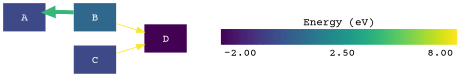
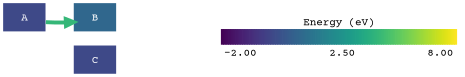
  strict digraph {
    fontname="Courier Prime"
    nodesep=0.25
    rankdir=LR
    ranksep=0.5
    node [fillcolor="#3e4988" fontname="Courier Prime" shape=plaintext style=filled]
    edge [color="#fde624" fontname="Courier Prime" penwidth=1.0 weight=2.]
    n1 [label=<         <TABLE BORDER="0" CELLBORDER="0" CELLSPACING="0" CELLPADDING="0">           <TR>             <TD><FONT COLOR="#ffffff">A</FONT></TD>           </TR>         </TABLE>         >]
    n2 [fillcolor="#30678d" label=<         <TABLE BORDER="0" CELLBORDER="0" CELLSPACING="0" CELLPADDING="0">           <TR>             <TD><FONT COLOR="#ffffff">B</FONT></TD>           </TR>         </TABLE>         >]
-   n3 [fillcolor="#430153" label=<         <TABLE BORDER="0" CELLBORDER="0" CELLSPACING="0" CELLPADDING="0">           <TR>             <TD><FONT COLOR="#ffffff">D</FONT></TD>           </TR>         </TABLE>         >]
    n4 [fillcolor="#ffffff" label=<<TABLE BORDER="0" CELLBORDER="0" CELLSPACING="-1">             <TR>                 <TD COLSPAN="100">Energy (eV)</TD>             </TR>             <TR>                 <TD BGCOLOR="#430153:#440457" WIDTH="1" HEIGHT="20"></TD>                 <TD BGCOLOR="#440457:#45085b" WIDTH="1" HEIGHT="20"></TD>                 <TD BGCOLOR="#45085b:#460c5f" WIDTH="1" HEIGHT="20"></TD>                 <TD BGCOLOR="#460c5f:#460f62" WIDTH="1" HEIGHT="20"></TD>                 <TD BGCOLOR="#460f62:#471365" WIDTH="1" HEIGHT="20"></TD>                 <TD BGCOLOR="#471365:#471769" WIDTH="1" HEIGHT="20"></TD>                 <TD BGCOLOR="#471769:#481a6c" WIDTH="1" HEIGHT="20"></TD>                 <TD BGCOLOR="#481a6c:#481d6f" WIDTH="1" HEIGHT="20"></TD>                 <TD BGCOLOR="#481d6f:#482172" WIDTH="1" HEIGHT="20"></TD>                 <TD BGCOLOR="#482172:#472474" WIDTH="1" HEIGHT="20"></TD>                 <TD BGCOLOR="#472474:#472777" WIDTH="1" HEIGHT="20"></TD>                 <TD BGCOLOR="#472777:#472a79" WIDTH="1" HEIGHT="20"></TD>                 <TD BGCOLOR="#472a79:#462d7b" WIDTH="1" HEIGHT="20"></TD>                 <TD BGCOLOR="#462d7b:#46317d" WIDTH="1" HEIGHT="20"></TD>                 <TD BGCOLOR="#46317d:#45347f" WIDTH="1" HEIGHT="20"></TD>                 <TD BGCOLOR="#45347f:#443781" WIDTH="1" HEIGHT="20"></TD>                 <TD BGCOLOR="#443781:#433a83" WIDTH="1" HEIGHT="20"></TD>                 <TD BGCOLOR="#433a83:#423d84" WIDTH="1" HEIGHT="20"></TD>                 <TD BGCOLOR="#423d84:#414085" WIDTH="1" HEIGHT="20"></TD>                 <TD BGCOLOR="#414085:#404386" WIDTH="1" HEIGHT="20"></TD>                 <TD BGCOLOR="#404386:#3f4687" WIDTH="1" HEIGHT="20"></TD>                 <TD BGCOLOR="#3f4687:#3e4988" WIDTH="1" HEIGHT="20"></TD>                 <TD BGCOLOR="#3e4988:#3d4c89" WIDTH="1" HEIGHT="20"></TD>                 <TD BGCOLOR="#3d4c89:#3c4e8a" WIDTH="1" HEIGHT="20"></TD>                 <TD BGCOLOR="#3c4e8a:#3a518a" WIDTH="1" HEIGHT="20"></TD>                 <TD BGCOLOR="#3a518a:#39548b" WIDTH="1" HEIGHT="20"></TD>                 <TD BGCOLOR="#39548b:#38578b" WIDTH="1" HEIGHT="20"></TD>                 <TD BGCOLOR="#38578b:#37598c" WIDTH="1" HEIGHT="20"></TD>                 <TD BGCOLOR="#37598c:#355c8c" WIDTH="1" HEIGHT="20"></TD>                 <TD BGCOLOR="#355c8c:#345f8c" WIDTH="1" HEIGHT="20"></TD>                 <TD BGCOLOR="#345f8c:#33618d" WIDTH="1" HEIGHT="20"></TD>                 <TD BGCOLOR="#33618d:#32648d" WIDTH="1" HEIGHT="20"></TD>                 <TD BGCOLOR="#32648d:#31668d" WIDTH="1" HEIGHT="20"></TD>                 <TD BGCOLOR="#31668d:#30698d" WIDTH="1" HEIGHT="20"></TD>                 <TD BGCOLOR="#30698d:#2e6b8d" WIDTH="1" HEIGHT="20"></TD>                 <TD BGCOLOR="#2e6b8d:#2d6e8d" WIDTH="1" HEIGHT="20"></TD>                 <TD BGCOLOR="#2d6e8d:#2c708d" WIDTH="1" HEIGHT="20"></TD>                 <TD BGCOLOR="#2c708d:#2b738e" WIDTH="1" HEIGHT="20"></TD>                 <TD BGCOLOR="#2b738e:#2a758e" WIDTH="1" HEIGHT="20"></TD>                 <TD BGCOLOR="#2a758e:#29778e" WIDTH="1" HEIGHT="20"></TD>                 <TD BGCOLOR="#29778e:#297a8e" WIDTH="1" HEIGHT="20"></TD>                 <TD BGCOLOR="#297a8e:#287c8e" WIDTH="1" HEIGHT="20"></TD>                 <TD BGCOLOR="#287c8e:#277f8d" WIDTH="1" HEIGHT="20"></TD>                 <TD BGCOLOR="#277f8d:#26818d" WIDTH="1" HEIGHT="20"></TD>                 <TD BGCOLOR="#26818d:#25838d" WIDTH="1" HEIGHT="20"></TD>                 <TD BGCOLOR="#25838d:#24868d" WIDTH="1" HEIGHT="20"></TD>                 <TD BGCOLOR="#24868d:#23888d" WIDTH="1" HEIGHT="20"></TD>                 <TD BGCOLOR="#23888d:#228b8c" WIDTH="1" HEIGHT="20"></TD>                 <TD BGCOLOR="#228b8c:#218d8c" WIDTH="1" HEIGHT="20"></TD>                 <TD BGCOLOR="#218d8c:#218f8c" WIDTH="1" HEIGHT="20"></TD>                 <TD BGCOLOR="#218f8c:#20928b" WIDTH="1" HEIGHT="20"></TD>                 <TD BGCOLOR="#20928b:#1f948b" WIDTH="1" HEIGHT="20"></TD>                 <TD BGCOLOR="#1f948b:#1f978a" WIDTH="1" HEIGHT="20"></TD>                 <TD BGCOLOR="#1f978a:#1e9989" WIDTH="1" HEIGHT="20"></TD>                 <TD BGCOLOR="#1e9989:#1e9b89" WIDTH="1" HEIGHT="20"></TD>                 <TD BGCOLOR="#1e9b89:#1f9e88" WIDTH="1" HEIGHT="20"></TD>                 <TD BGCOLOR="#1f9e88:#1fa087" WIDTH="1" HEIGHT="20"></TD>                 <TD BGCOLOR="#1fa087:#20a286" WIDTH="1" HEIGHT="20"></TD>                 <TD BGCOLOR="#20a286:#21a585" WIDTH="1" HEIGHT="20"></TD>                 <TD BGCOLOR="#21a585:#22a783" WIDTH="1" HEIGHT="20"></TD>                 <TD BGCOLOR="#22a783:#24aa82" WIDTH="1" HEIGHT="20"></TD>                 <TD BGCOLOR="#24aa82:#26ac80" WIDTH="1" HEIGHT="20"></TD>                 <TD BGCOLOR="#26ac80:#29ae7f" WIDTH="1" HEIGHT="20"></TD>                 <TD BGCOLOR="#29ae7f:#2cb07d" WIDTH="1" HEIGHT="20"></TD>                 <TD BGCOLOR="#2cb07d:#2fb37b" WIDTH="1" HEIGHT="20"></TD>                 <TD BGCOLOR="#2fb37b:#32b579" WIDTH="1" HEIGHT="20"></TD>                 <TD BGCOLOR="#32b579:#36b777" WIDTH="1" HEIGHT="20"></TD>                 <TD BGCOLOR="#36b777:#3ab975" WIDTH="1" HEIGHT="20"></TD>                 <TD BGCOLOR="#3ab975:#3ebc73" WIDTH="1" HEIGHT="20"></TD>                 <TD BGCOLOR="#3ebc73:#43be70" WIDTH="1" HEIGHT="20"></TD>                 <TD BGCOLOR="#43be70:#47c06d" WIDTH="1" HEIGHT="20"></TD>                 <TD BGCOLOR="#47c06d:#4cc26b" WIDTH="1" HEIGHT="20"></TD>                 <TD BGCOLOR="#4cc26b:#51c468" WIDTH="1" HEIGHT="20"></TD>                 <TD BGCOLOR="#51c468:#57c665" WIDTH="1" HEIGHT="20"></TD>                 <TD BGCOLOR="#57c665:#5cc862" WIDTH="1" HEIGHT="20"></TD>                 <TD BGCOLOR="#5cc862:#61ca5f" WIDTH="1" HEIGHT="20"></TD>                 <TD BGCOLOR="#61ca5f:#67cc5b" WIDTH="1" HEIGHT="20"></TD>                 <TD BGCOLOR="#67cc5b:#6dcd58" WIDTH="1" HEIGHT="20"></TD>                 <TD BGCOLOR="#6dcd58:#73cf54" WIDTH="1" HEIGHT="20"></TD>                 <TD BGCOLOR="#73cf54:#79d150" WIDTH="1" HEIGHT="20"></TD>                 <TD BGCOLOR="#79d150:#7fd24d" WIDTH="1" HEIGHT="20"></TD>                 <TD BGCOLOR="#7fd24d:#86d449" WIDTH="1" HEIGHT="20"></TD>                 <TD BGCOLOR="#86d449:#8cd544" WIDTH="1" HEIGHT="20"></TD>                 <TD BGCOLOR="#8cd544:#93d740" WIDTH="1" HEIGHT="20"></TD>                 <TD BGCOLOR="#93d740:#99d83c" WIDTH="1" HEIGHT="20"></TD>                 <TD BGCOLOR="#99d83c:#a0d938" WIDTH="1" HEIGHT="20"></TD>                 <TD BGCOLOR="#a0d938:#a7db33" WIDTH="1" HEIGHT="20"></TD>                 <TD BGCOLOR="#a7db33:#addc2f" WIDTH="1" HEIGHT="20"></TD>                 <TD BGCOLOR="#addc2f:#b4dd2a" WIDTH="1" HEIGHT="20"></TD>                 <TD BGCOLOR="#b4dd2a:#bbde26" WIDTH="1" HEIGHT="20"></TD>                 <TD BGCOLOR="#bbde26:#c2df22" WIDTH="1" HEIGHT="20"></TD>                 <TD BGCOLOR="#c2df22:#c9e01e" WIDTH="1" HEIGHT="20"></TD>                 <TD BGCOLOR="#c9e01e:#cfe11b" WIDTH="1" HEIGHT="20"></TD>                 <TD BGCOLOR="#cfe11b:#d6e119" WIDTH="1" HEIGHT="20"></TD>                 <TD BGCOLOR="#d6e119:#dde218" WIDTH="1" HEIGHT="20"></TD>                 <TD BGCOLOR="#dde218:#e3e318" WIDTH="1" HEIGHT="20"></TD>                 <TD BGCOLOR="#e3e318:#eae419" WIDTH="1" HEIGHT="20"></TD>                 <TD BGCOLOR="#eae419:#f0e51c" WIDTH="1" HEIGHT="20"></TD>                 <TD BGCOLOR="#f0e51c:#f6e520" WIDTH="1" HEIGHT="20"></TD>                 <TD BGCOLOR="#f6e520:#fde624" WIDTH="1" HEIGHT="20"></TD>             </TR>             <TR>                 <TD COLSPAN="100%">                     <TABLE BORDER="0" CELLBORDER="0" CELLSPACING="0" WIDTH="100%">                         <TR>                             <TD ALIGN="LEFT" WIDTH="33%">-2.00</TD>                             <TD ALIGN="CENTER" WIDTH="34%">2.50</TD>                             <TD ALIGN="RIGHT" WIDTH="33%">8.00</TD>                         </TR>                     </TABLE>                 </TD>             </TR>         </TABLE>>]
    n5 [label=<         <TABLE BORDER="0" CELLBORDER="0" CELLSPACING="0" CELLPADDING="0">           <TR>             <TD><FONT COLOR="#ffffff">C</FONT></TD>           </TR>         </TABLE>         >]
-   n2 -> n1 [color="#35b778" penwidth=5.0]
-   n2 -> n3
-   n3 -> n4 [style=invis color="" penwidth=""]
-   n5 -> n3
+   n1 -> n2 [color="#35b778" penwidth=5.0]
  }
